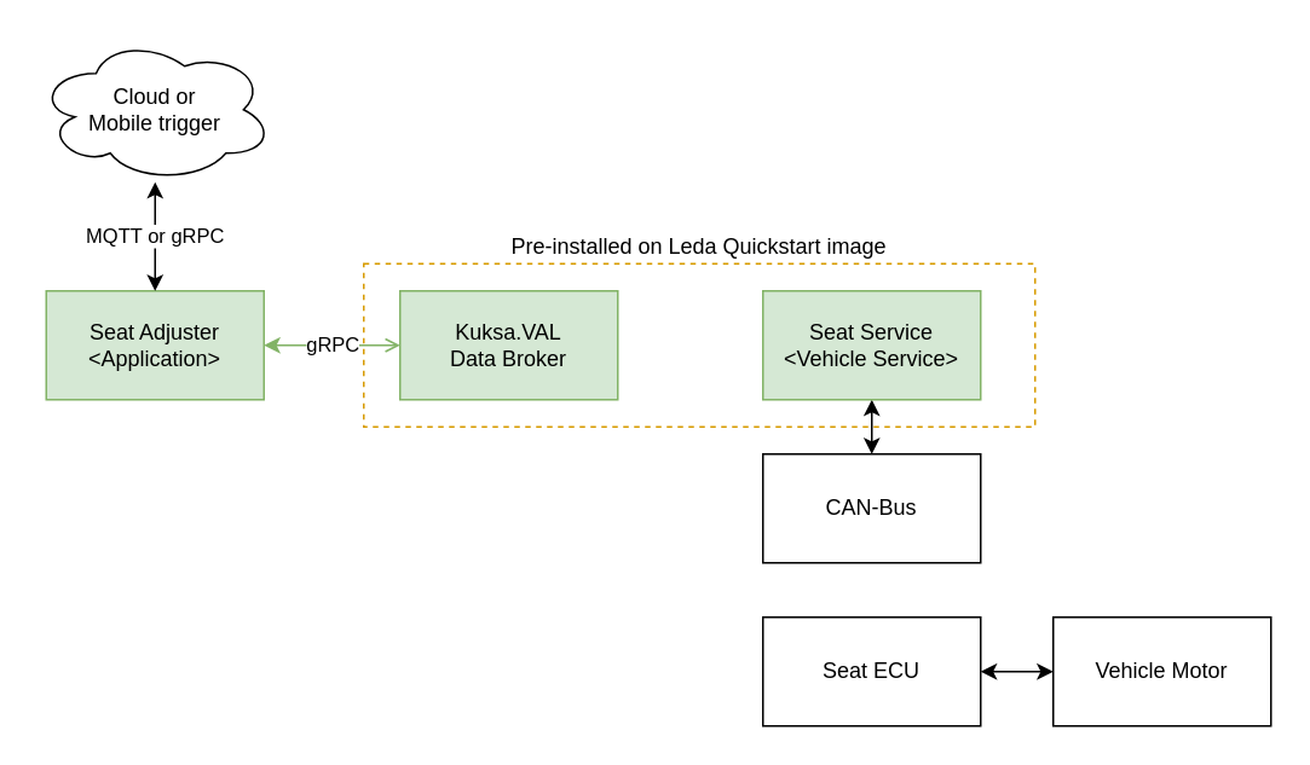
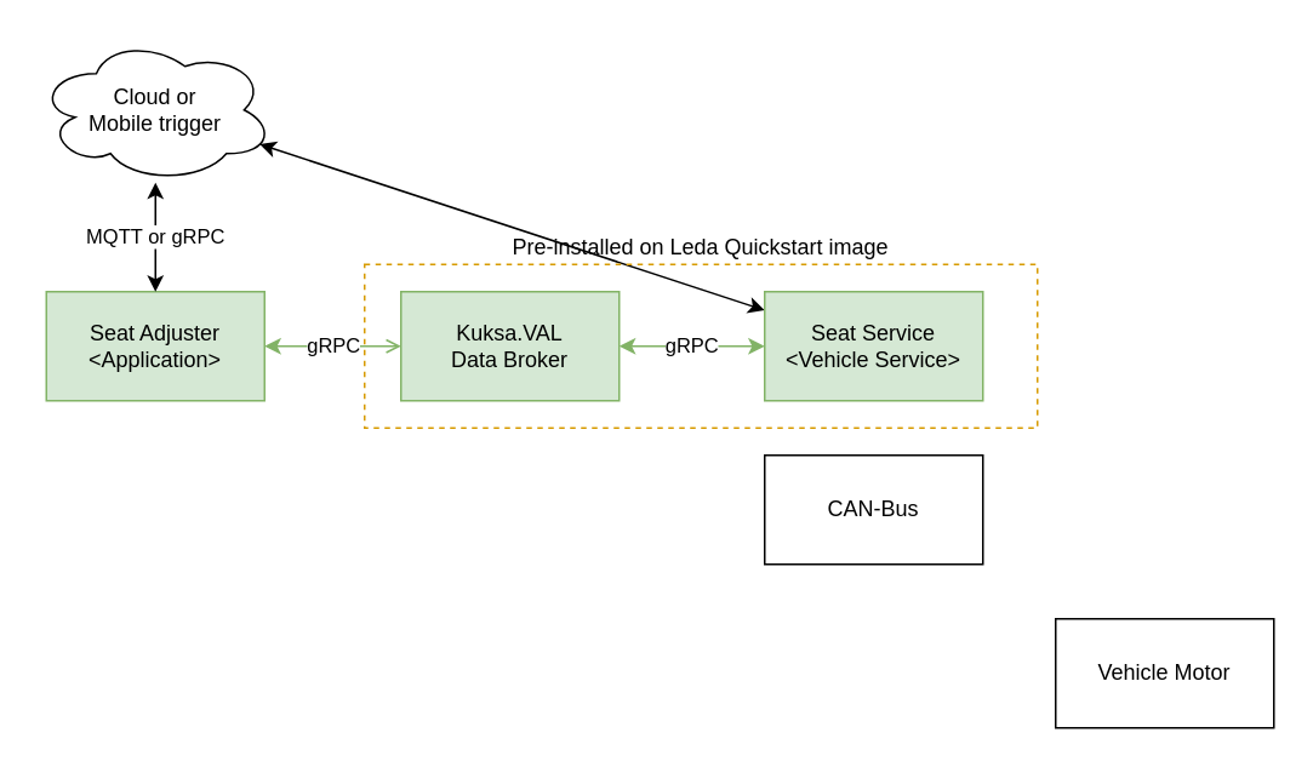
  <mxCell id="0" />
  <mxCell id="1" parent="0" />
  <mxCell id="2" value="gRPC" style="edgeStyle=none;html=1;fillColor=#d5e8d4;strokeColor=#82b366;startArrow=classic;startFill=1;endArrow=open;" parent="1" source="3" target="10" edge="1"><mxGeometry relative="1" as="geometry" /></mxCell>
  <mxCell id="3" value="Seat Adjuster&lt;br&gt;&amp;lt;Application&amp;gt;" style="rounded=0;whiteSpace=wrap;html=1;fillColor=#d5e8d4;strokeColor=#82b366;" parent="1" vertex="1"><mxGeometry x="25" y="160" width="120" height="60" as="geometry" /></mxCell>
- <mxCell id="4" style="edgeStyle=none;html=1;startArrow=classic;startFill=1;" parent="1" source="5" target="6" edge="1"><mxGeometry relative="1" as="geometry" /></mxCell>
+ <mxCell id="4" style="edgeStyle=none;html=1;startArrow=classic;startFill=1;" parent="1" source="5" target="12" edge="1"><mxGeometry relative="1" as="geometry" /></mxCell>
  <mxCell id="5" value="Seat Service&lt;br&gt;&amp;lt;Vehicle Service&amp;gt;" style="rounded=0;whiteSpace=wrap;html=1;fillColor=#d5e8d4;strokeColor=#82b366;" parent="1" vertex="1"><mxGeometry x="420" y="160" width="120" height="60" as="geometry" /></mxCell>
  <mxCell id="6" value="CAN-Bus" style="rounded=0;whiteSpace=wrap;html=1;" parent="1" vertex="1"><mxGeometry x="420" y="250" width="120" height="60" as="geometry" /></mxCell>
- <mxCell id="7" style="edgeStyle=none;html=1;startArrow=classic;startFill=1;" parent="1" source="8" target="13" edge="1"><mxGeometry relative="1" as="geometry" /></mxCell>
- <mxCell id="8" value="Seat ECU" style="rounded=0;whiteSpace=wrap;html=1;" parent="1" vertex="1"><mxGeometry x="420" y="340" width="120" height="60" as="geometry" /></mxCell>
+ <mxCell id="9" value="gRPC" style="edgeStyle=none;html=1;fillColor=#d5e8d4;strokeColor=#82b366;startArrow=classic;startFill=1;" parent="1" source="10" target="5" edge="1"><mxGeometry relative="1" as="geometry" /></mxCell>
  <mxCell id="10" value="Kuksa.VAL&lt;br&gt;Data Broker" style="rounded=0;whiteSpace=wrap;html=1;fillColor=#d5e8d4;strokeColor=#82b366;" parent="1" vertex="1"><mxGeometry x="220" y="160" width="120" height="60" as="geometry" /></mxCell>
  <mxCell id="11" value="MQTT or gRPC" style="edgeStyle=none;html=1;startArrow=classic;startFill=1;" parent="1" source="12" target="3" edge="1"><mxGeometry relative="1" as="geometry" /></mxCell>
  <mxCell id="12" value="Cloud or&lt;br&gt;Mobile trigger" style="ellipse;shape=cloud;whiteSpace=wrap;html=1;" parent="1" vertex="1"><mxGeometry x="20" y="20" width="130" height="80" as="geometry" /></mxCell>
  <mxCell id="13" value="Vehicle Motor" style="rounded=0;whiteSpace=wrap;html=1;" parent="1" vertex="1"><mxGeometry x="580" y="340" width="120" height="60" as="geometry" /></mxCell>
  <mxCell id="14" value="Pre-installed on Leda Quickstart image" style="rounded=0;whiteSpace=wrap;html=1;fillColor=none;strokeColor=#d79b00;dashed=1;labelPosition=center;verticalLabelPosition=top;align=center;verticalAlign=bottom;" parent="1" vertex="1"><mxGeometry x="200" y="145" width="370" height="90" as="geometry" /></mxCell>
